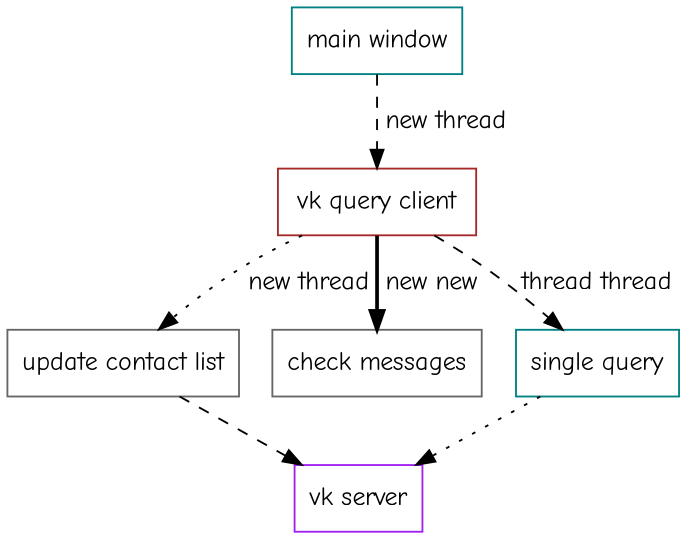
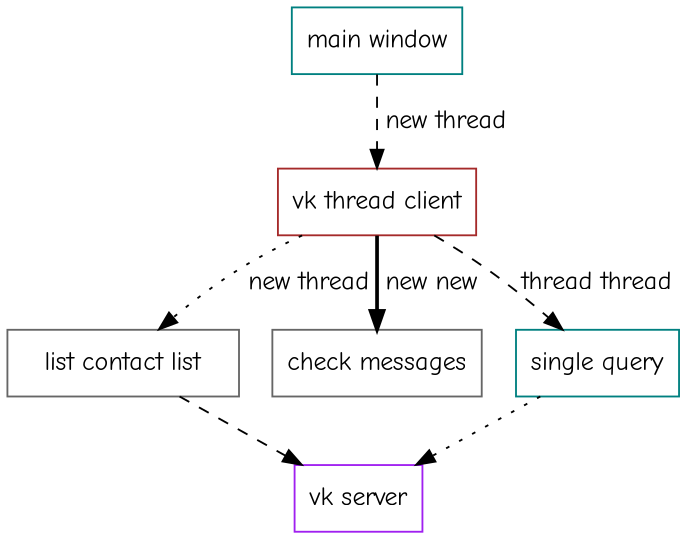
  digraph {
    fontname="Comic Neue"
    node [color=teal fontname="Comic Neue" shape=box]
    edge [fontname="Comic Neue" style=dashed]
-   "vk thread client" [color=brown label="vk query client"]
+   "vk thread client" [color=brown]
    "main window"
-   "update contact list" [color=gray40]
+   "update contact list" [color=gray40 label="list contact list"]
    "check messages" [color=gray40]
    "single query"
    "vk server" [color=purple]
    "vk thread client" -> "update contact list" [label=" new thread" style=dotted]
    "vk thread client" -> "check messages" [label=" new new" style=bold]
    "vk thread client" -> "single query" [label="thread thread"]
    "main window" -> "vk thread client" [label=" new thread"]
    "update contact list" -> "vk server"
    "single query" -> "vk server" [style=dotted]
  }
